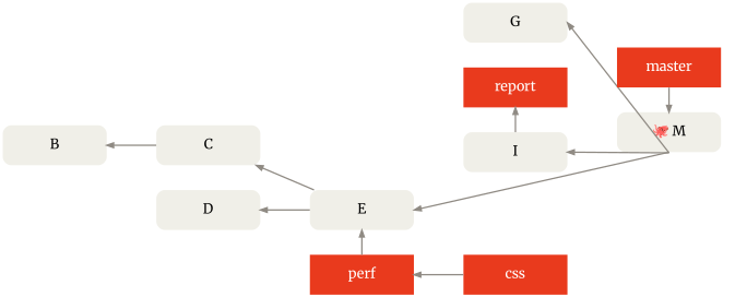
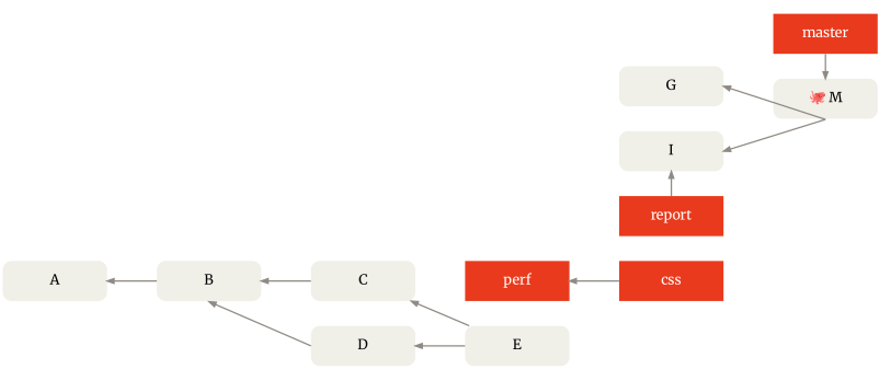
  digraph {
    fontname=Merriweather
    nodesep=.5
    rankdir=LR
    ranksep=1
    splines=line
    node [fillcolor="#f0efe8" fixedsize=true fontname=Merriweather fontsize=20 group=topic_report margin=".45,.25" penwidth=0 shape=box style="rounded,filled"]
    edge [color="#8f8a83" dir=back fontname=Merriweather penwidth=2]
    E [group=topic_perf height=.8 width=2.1]
    perf [fillcolor="#e93a1d" fontcolor="#ffffff" height=.8 style=filled width=2.1]
    G [group=topic_css height=.8 width=2.1]
    css [fillcolor="#e93a1d" fontcolor="#ffffff" height=.8 style=filled width=2.1]
    I [height=.8 width=2.1]
    report [fillcolor="#e93a1d" fontcolor="#ffffff" height=.8 style=filled width=2.1]
    n7 [group=pu height=.8 label="🐙 M" width=2.1]
    master [fillcolor="#e93a1d" fontcolor="#ffffff" height=.8 style=filled width=2.1]
+   A [group=master height=.8 width=2.1]
    B [group=master height=.8 width=2.1]
    C [group=master height=.8 width=2.1]
    D [group=topic_perf height=.8 width=2.1]
    subgraph sub_1 {
      rank=same
      E
      perf
    }
    subgraph sub_2 {
      rank=same
      G
      css
    }
    subgraph sub_3 {
      rank=same
      I
      report
    }
    subgraph cluster_4 {
      color=invis
      subgraph sub_5 {
        color=invis
        rank=same
        n7
        master
      }
    }
-   E -> perf
-   E -> n7 [headport=s tailport=e]
    perf -> css
    G -> n7 [headport=s tailport=e]
-   report -> I
+   I -> report
    I -> n7 [headport=s tailport=e]
    n7 -> master
+   A -> B
    B -> C
+   B -> D [headport=w tailport=s]
    C -> E [weight=5]
    D -> E
  }
